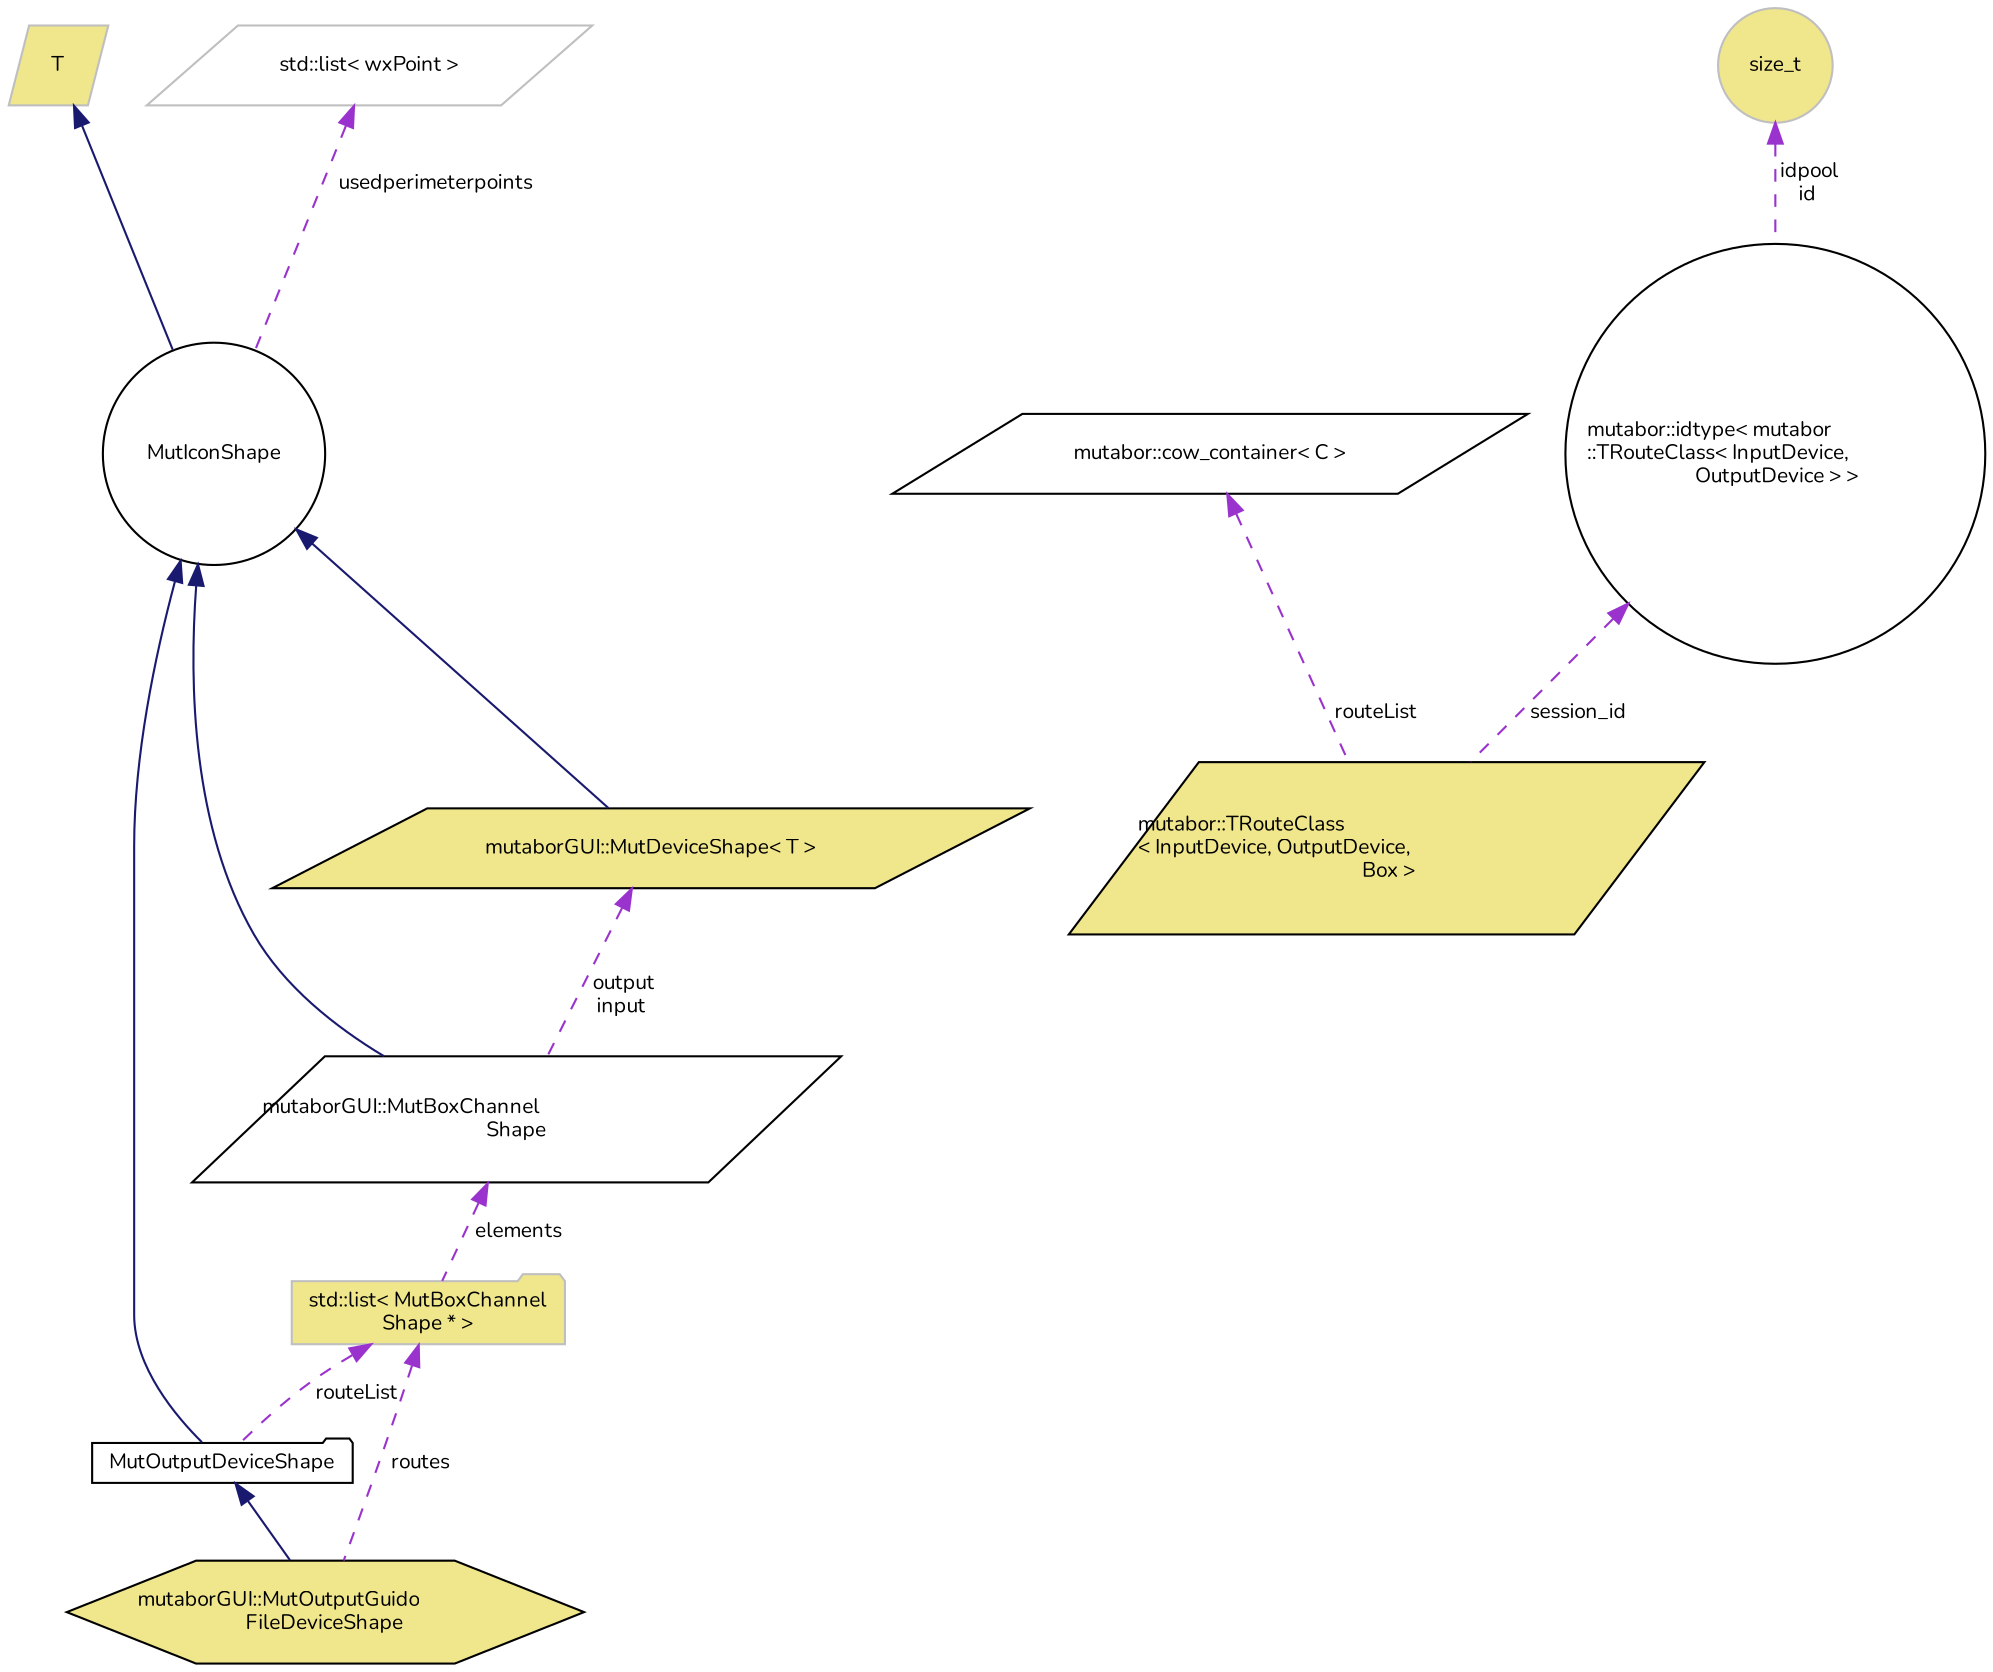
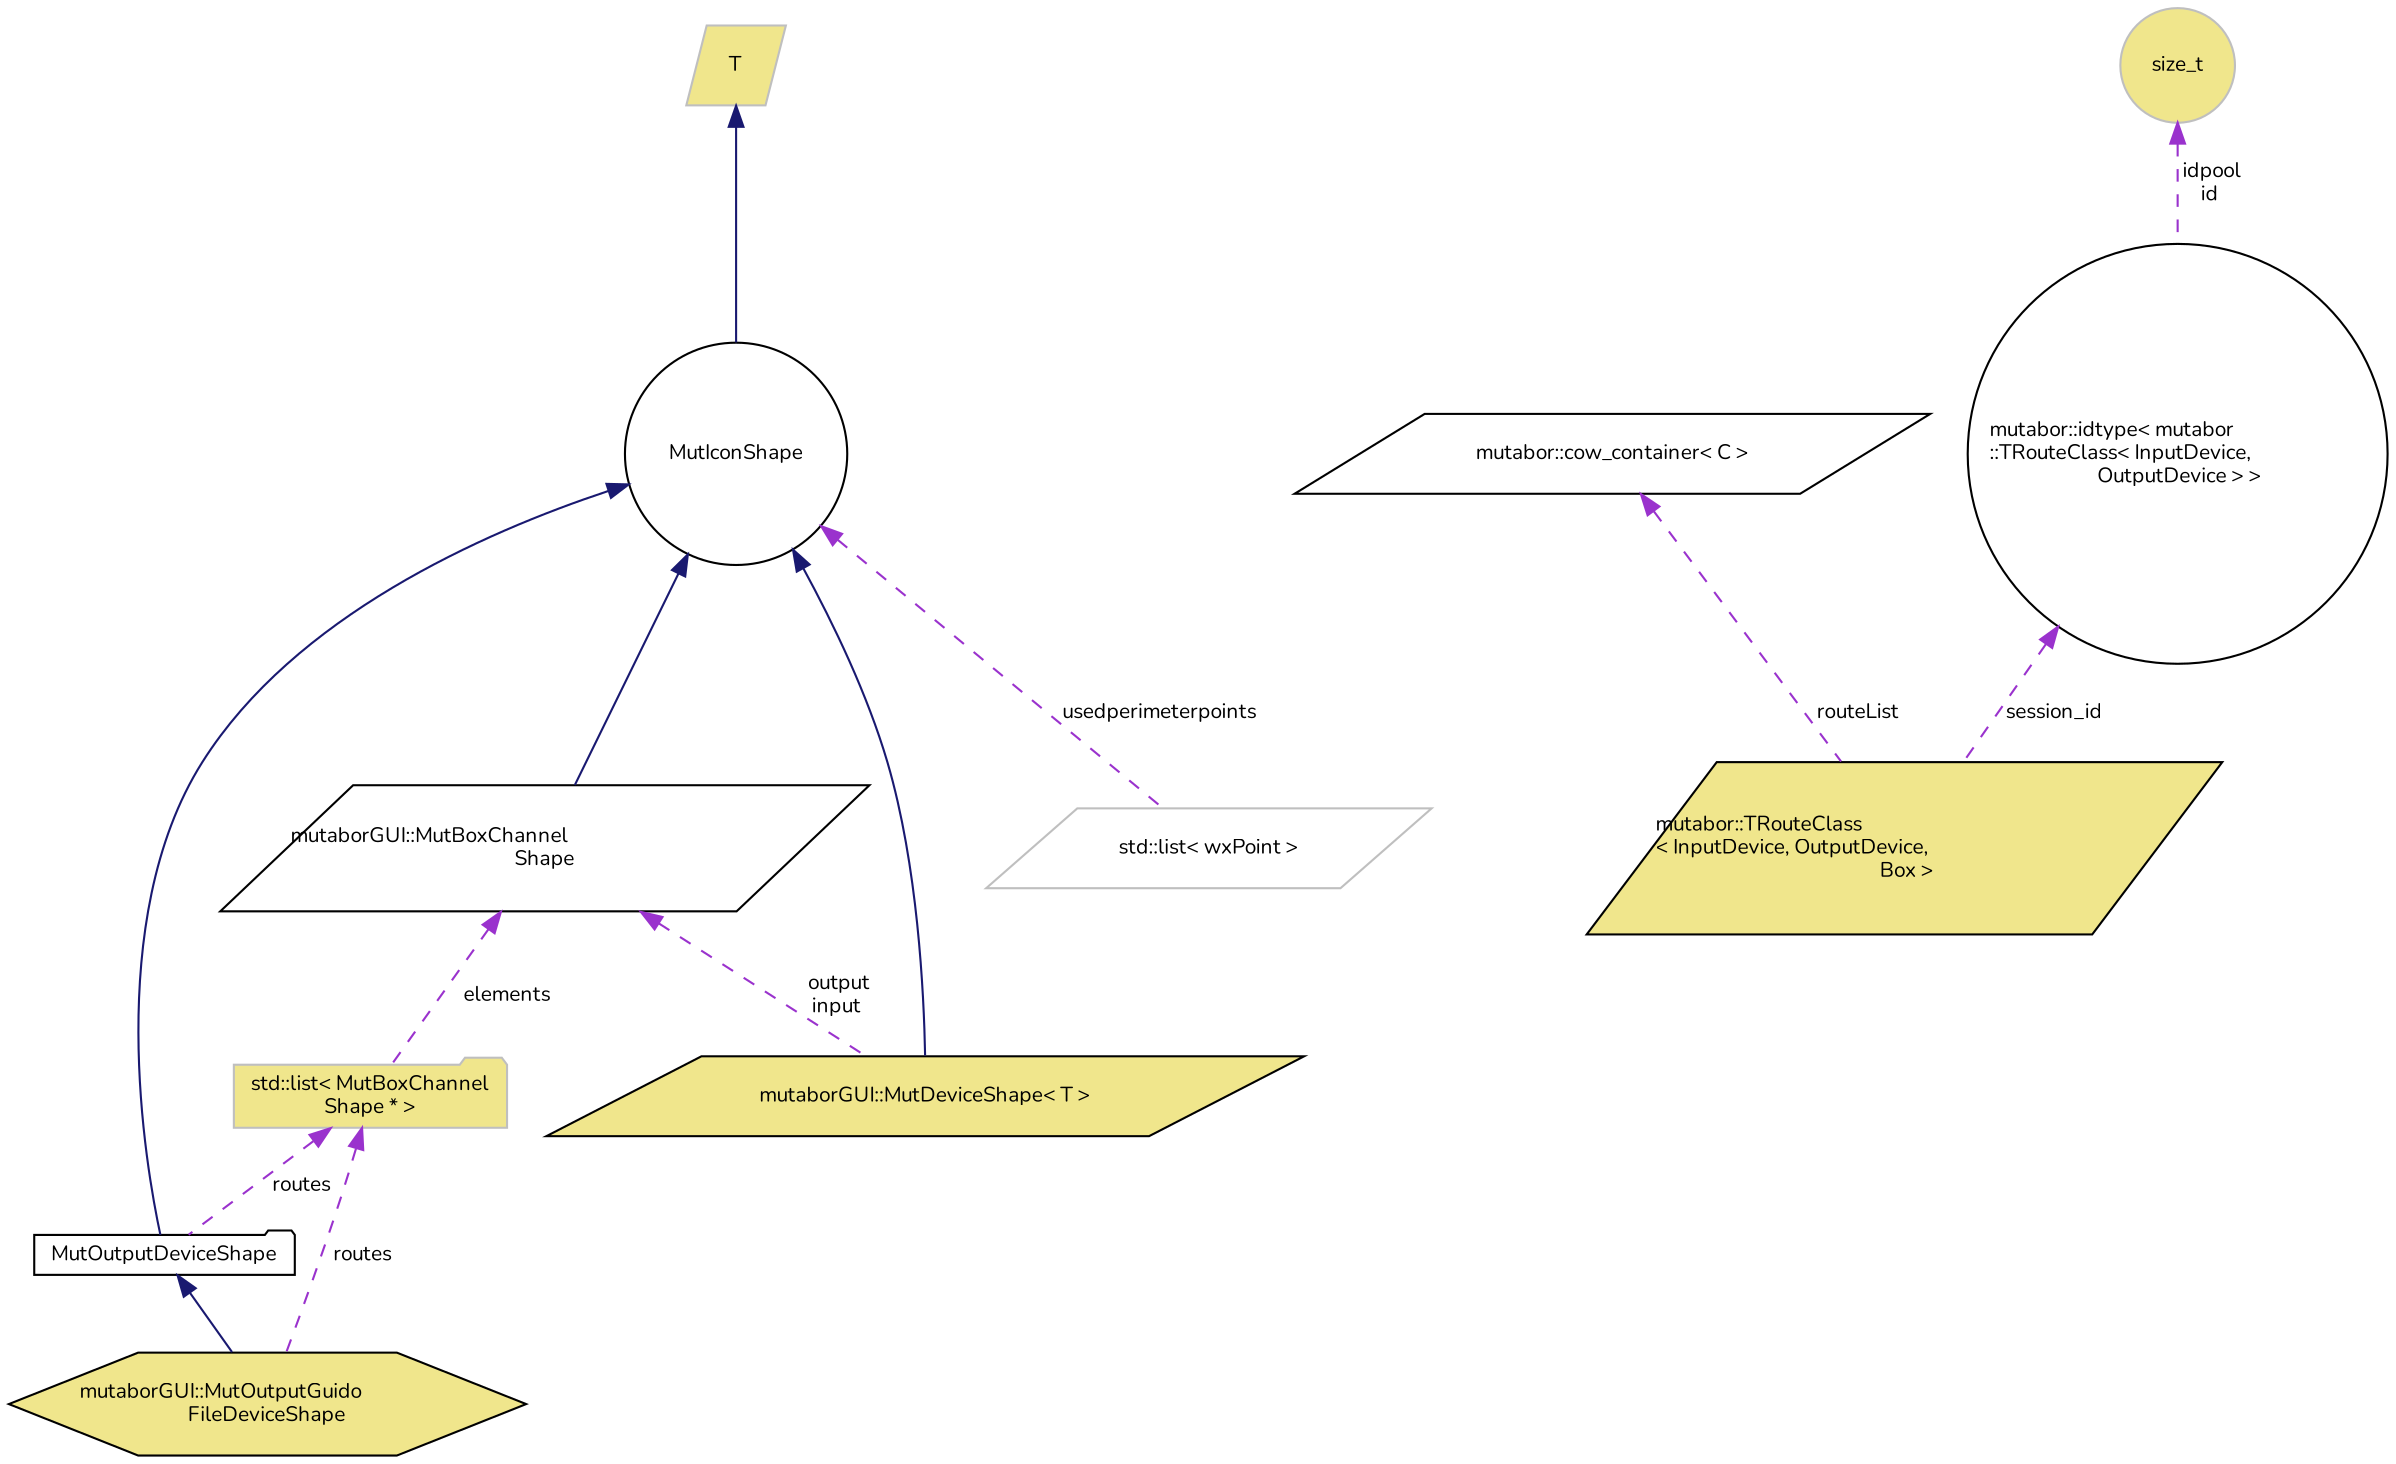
  digraph {
    fontname=Nunito
    rankdir=TB
    node [color=black fillcolor=khaki fontname=Nunito fontsize=10 shape=parallelogram style=filled]
    edge [color=darkorchid3 dir=back fontname=Nunito fontsize=10 labelfontname=Sans labelfontsize=10 style=dashed]
    n1 [fontcolor=black height=0.2 label="mutaborGUI::MutOutputGuido\lFileDeviceShape" shape=hexagon width=0.4]
    n2 [fillcolor=white height=0.2 label=MutOutputDeviceShape shape=folder width=0.4]
    n3 [fillcolor=white height=0.2 label=MutIconShape shape=circle width=0.4]
    n4 [fillcolor=white height=0.2 label="mutaborGUI::MutBoxChannel\lShape" width=0.4]
    n5 [height=0.2 label="mutaborGUI::MutDeviceShape\< T \>" width=0.4]
    n6 [color=grey75 height=0.2 label="std::list\< MutBoxChannel\lShape * \>" shape=folder width=0.4]
    n7 [color=grey75 height=0.2 label=T width=0.4]
    n8 [color=grey75 fillcolor=white height=0.2 label="std::list\< wxPoint \>" width=0.4]
    n9 [height=0.2 label="mutabor::TRouteClass\l\< InputDevice, OutputDevice,\l Box \>" width=0.4]
    n10 [fillcolor=white height=0.2 label="mutabor::cow_container\< C \>" width=0.4]
    n11 [fillcolor=white height=0.2 label="mutabor::idtype\< mutabor\l::TRouteClass\< InputDevice,\l OutputDevice \> \>" shape=circle width=0.4]
    n12 [color=grey75 height=0.2 label=size_t shape=circle width=0.4]
    n2 -> n1 [color=midnightblue style=solid]
    n3 -> n2 [color=midnightblue style=solid]
    n3 -> n4 [color=midnightblue style=solid]
    n3 -> n5 [color=midnightblue style=solid]
    n4 -> n6 [label=" elements"]
-   n5 -> n4 [label=" output\ninput"]
+   n4 -> n5 [label=" output\ninput"]
    n6 -> n1 [label=" routes"]
-   n6 -> n2 [label=" routeList"]
+   n6 -> n2 [label=" routes"]
    n7 -> n3 [color=midnightblue style=solid]
-   n8 -> n3 [label=" usedperimeterpoints"]
+   n3 -> n8 [label=" usedperimeterpoints"]
    n10 -> n9 [label=" routeList"]
    n11 -> n9 [label=" session_id"]
    n12 -> n11 [label=" idpool\nid"]
  }
